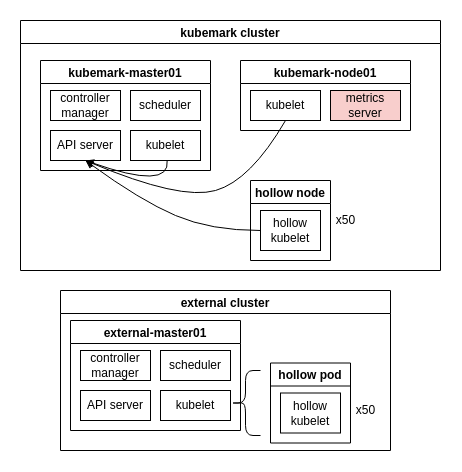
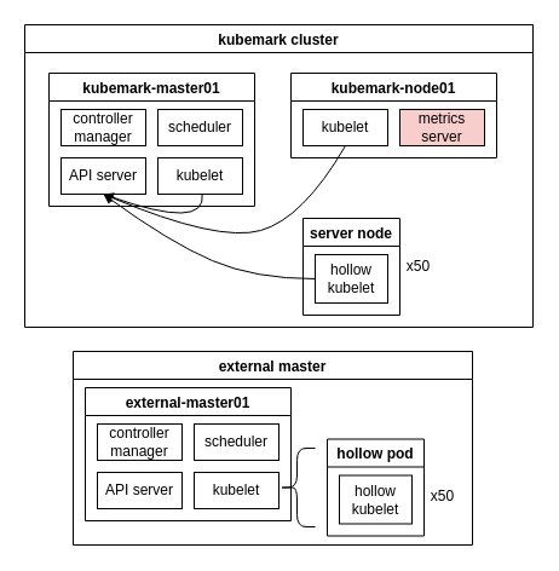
  <mxCell id="0" />
  <mxCell id="1" parent="0" />
  <mxCell id="2" value="kubemark cluster" style="swimlane;" vertex="1" parent="1"><mxGeometry x="20" y="20" width="420" height="250" as="geometry" /></mxCell>
  <mxCell id="3" value="kubemark-master01" style="swimlane;" vertex="1" parent="2"><mxGeometry x="20" y="40" width="170" height="110" as="geometry" /></mxCell>
  <mxCell id="4" value="API server" style="rounded=0;whiteSpace=wrap;html=1;" vertex="1" parent="3"><mxGeometry x="10" y="70" width="70" height="30" as="geometry" /></mxCell>
  <mxCell id="5" value="controller manager" style="rounded=0;whiteSpace=wrap;html=1;" vertex="1" parent="3"><mxGeometry x="10" y="30" width="70" height="30" as="geometry" /></mxCell>
  <mxCell id="6" value="scheduler" style="rounded=0;whiteSpace=wrap;html=1;" vertex="1" parent="3"><mxGeometry x="90" y="30" width="70" height="30" as="geometry" /></mxCell>
  <mxCell id="7" value="kubelet" style="rounded=0;whiteSpace=wrap;html=1;" vertex="1" parent="3"><mxGeometry x="90" y="70" width="70" height="30" as="geometry" /></mxCell>
  <mxCell id="8" value="" style="curved=1;endArrow=classic;html=1;rounded=0;entryX=0.5;entryY=1;entryDx=0;entryDy=0;" edge="1" parent="3" source="7" target="4"><mxGeometry width="50" height="50" relative="1" as="geometry"><mxPoint x="100" y="210" as="sourcePoint" /><mxPoint x="150" y="160" as="targetPoint" /><Array as="points"><mxPoint x="130" y="130" /></Array></mxGeometry></mxCell>
  <mxCell id="9" value="kubemark-node01" style="swimlane;" vertex="1" parent="2"><mxGeometry x="220" y="40" width="170" height="70" as="geometry" /></mxCell>
  <mxCell id="10" value="kubelet" style="rounded=0;whiteSpace=wrap;html=1;" vertex="1" parent="9"><mxGeometry x="10" y="30" width="70" height="30" as="geometry" /></mxCell>
  <mxCell id="11" value="metrics server" style="rounded=0;whiteSpace=wrap;html=1;fillColor=#f8cecc;" vertex="1" parent="9"><mxGeometry x="90" y="30" width="70" height="30" as="geometry" /></mxCell>
  <mxCell id="12" value="" style="curved=1;endArrow=classic;html=1;rounded=0;exitX=0.5;exitY=1;exitDx=0;exitDy=0;entryX=0.5;entryY=1;entryDx=0;entryDy=0;" edge="1" parent="2" source="10" target="4"><mxGeometry width="50" height="50" relative="1" as="geometry"><mxPoint x="160" y="220" as="sourcePoint" /><mxPoint x="210" y="170" as="targetPoint" /><Array as="points"><mxPoint x="230" y="160" /><mxPoint x="160" y="180" /></Array></mxGeometry></mxCell>
- <mxCell id="13" value="hollow node" style="swimlane;" vertex="1" parent="2"><mxGeometry x="230" y="160" width="80" height="80" as="geometry" /></mxCell>
+ <mxCell id="13" value="server node" style="swimlane;" vertex="1" parent="2"><mxGeometry x="230" y="160" width="80" height="80" as="geometry" /></mxCell>
  <mxCell id="14" value="hollow kubelet" style="rounded=0;whiteSpace=wrap;html=1;" vertex="1" parent="13"><mxGeometry x="10" y="30" width="60" height="40" as="geometry" /></mxCell>
  <mxCell id="15" value="x50" style="text;html=1;align=center;verticalAlign=middle;resizable=0;points=[];autosize=1;strokeColor=none;fillColor=none;" vertex="1" parent="2"><mxGeometry x="310" y="190" width="30" height="20" as="geometry" /></mxCell>
  <mxCell id="16" value="" style="curved=1;endArrow=classic;html=1;rounded=0;entryX=0.5;entryY=1;entryDx=0;entryDy=0;exitX=0;exitY=0.5;exitDx=0;exitDy=0;" edge="1" parent="2" source="14" target="4"><mxGeometry width="50" height="50" relative="1" as="geometry"><mxPoint x="210" y="290" as="sourcePoint" /><mxPoint x="260" y="240" as="targetPoint" /><Array as="points"><mxPoint x="190" y="210" /><mxPoint x="120" y="180" /></Array></mxGeometry></mxCell>
- <mxCell id="17" value="external cluster" style="swimlane;" vertex="1" parent="1"><mxGeometry x="60" y="290" width="330" height="160" as="geometry" /></mxCell>
+ <mxCell id="17" value="external master" style="swimlane;" vertex="1" parent="1"><mxGeometry x="60" y="290" width="330" height="160" as="geometry" /></mxCell>
  <mxCell id="18" value="external-master01" style="swimlane;" vertex="1" parent="17"><mxGeometry x="10" y="30" width="170" height="110" as="geometry" /></mxCell>
  <mxCell id="19" value="API server" style="rounded=0;whiteSpace=wrap;html=1;" vertex="1" parent="18"><mxGeometry x="10" y="70" width="70" height="30" as="geometry" /></mxCell>
  <mxCell id="20" value="controller manager" style="rounded=0;whiteSpace=wrap;html=1;" vertex="1" parent="18"><mxGeometry x="10" y="30" width="70" height="30" as="geometry" /></mxCell>
  <mxCell id="21" value="scheduler" style="rounded=0;whiteSpace=wrap;html=1;" vertex="1" parent="18"><mxGeometry x="90" y="30" width="70" height="30" as="geometry" /></mxCell>
  <mxCell id="22" value="kubelet" style="rounded=0;whiteSpace=wrap;html=1;" vertex="1" parent="18"><mxGeometry x="90" y="70" width="70" height="30" as="geometry" /></mxCell>
  <mxCell id="23" value="" style="shape=curlyBracket;whiteSpace=wrap;html=1;rounded=1;" vertex="1" parent="17"><mxGeometry x="170" y="80" width="30" height="65" as="geometry" /></mxCell>
  <mxCell id="24" value="x50" style="text;html=1;align=center;verticalAlign=middle;resizable=0;points=[];autosize=1;strokeColor=none;fillColor=none;" vertex="1" parent="17"><mxGeometry x="290" y="110" width="30" height="20" as="geometry" /></mxCell>
  <mxCell id="25" value="hollow pod" style="swimlane;" vertex="1" parent="17"><mxGeometry x="210" y="72.5" width="80" height="80" as="geometry" /></mxCell>
  <mxCell id="26" value="hollow kubelet" style="rounded=0;whiteSpace=wrap;html=1;" vertex="1" parent="25"><mxGeometry x="10" y="30" width="60" height="40" as="geometry" /></mxCell>
